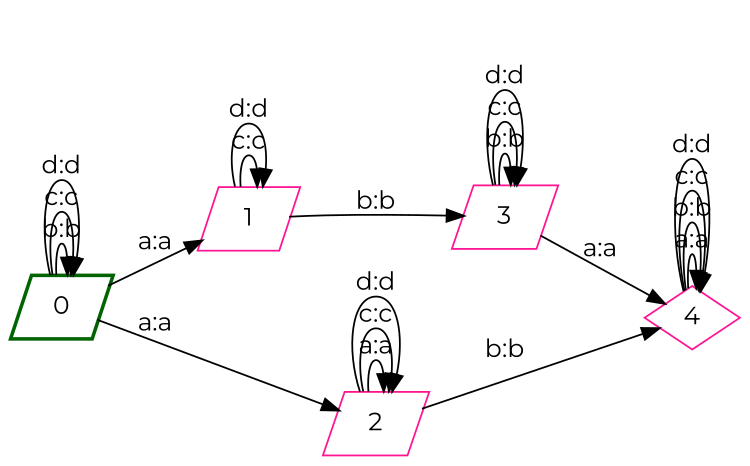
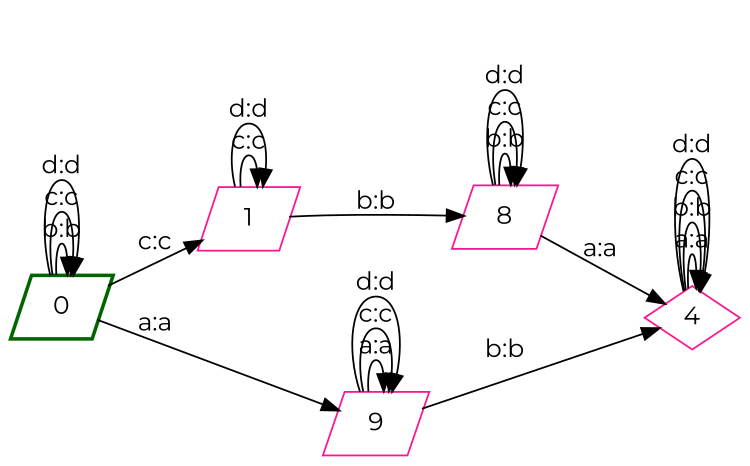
  digraph {
    fontname=Montserrat
    nodesep=0.25
    rankdir=LR
    ranksep=0.4
    node [color=deeppink fontname=Montserrat fontsize=14 shape=parallelogram style=solid]
    edge [fontname=Montserrat fontsize=14]
    n1 [color=darkgreen label=0 style=bold]
    n2 [label=1]
-   n3 [label=2]
-   n4 [label=3]
+   n3 [label=9]
+   n4 [label=8]
    n5 [label=4 shape=diamond]
    n1 -> n1 [label="b:b"]
    n1 -> n1 [label="c:c"]
    n1 -> n1 [label="d:d"]
-   n1 -> n2 [label="a:a"]
+   n1 -> n2 [label="c:c"]
    n1 -> n3 [label="a:a"]
    n2 -> n2 [label="c:c"]
    n2 -> n2 [label="d:d"]
    n2 -> n4 [label="b:b"]
    n3 -> n3 [label="a:a"]
    n3 -> n3 [label="c:c"]
    n3 -> n3 [label="d:d"]
    n3 -> n5 [label="b:b"]
    n4 -> n4 [label="b:b"]
    n4 -> n4 [label="c:c"]
    n4 -> n4 [label="d:d"]
    n4 -> n5 [label="a:a"]
    n5 -> n5 [label="a:a"]
    n5 -> n5 [label="b:b"]
    n5 -> n5 [label="c:c"]
    n5 -> n5 [label="d:d"]
  }
